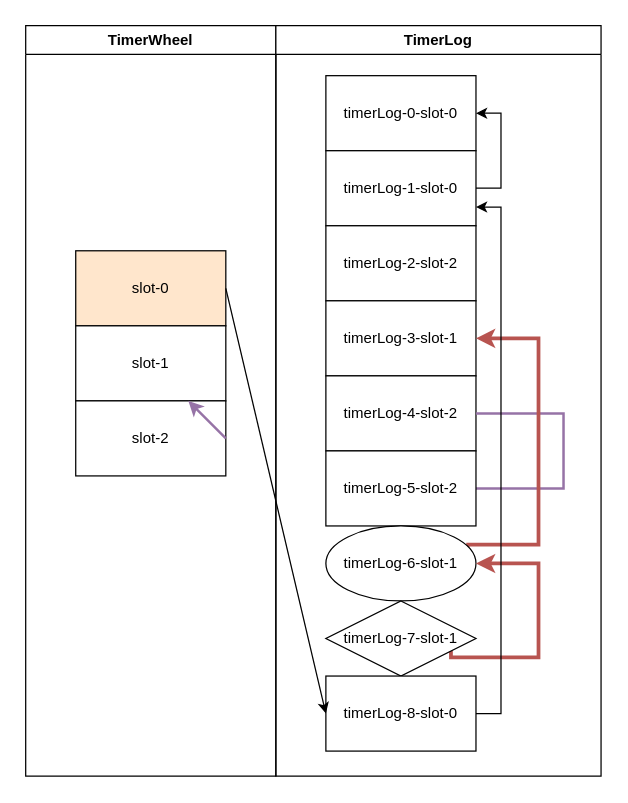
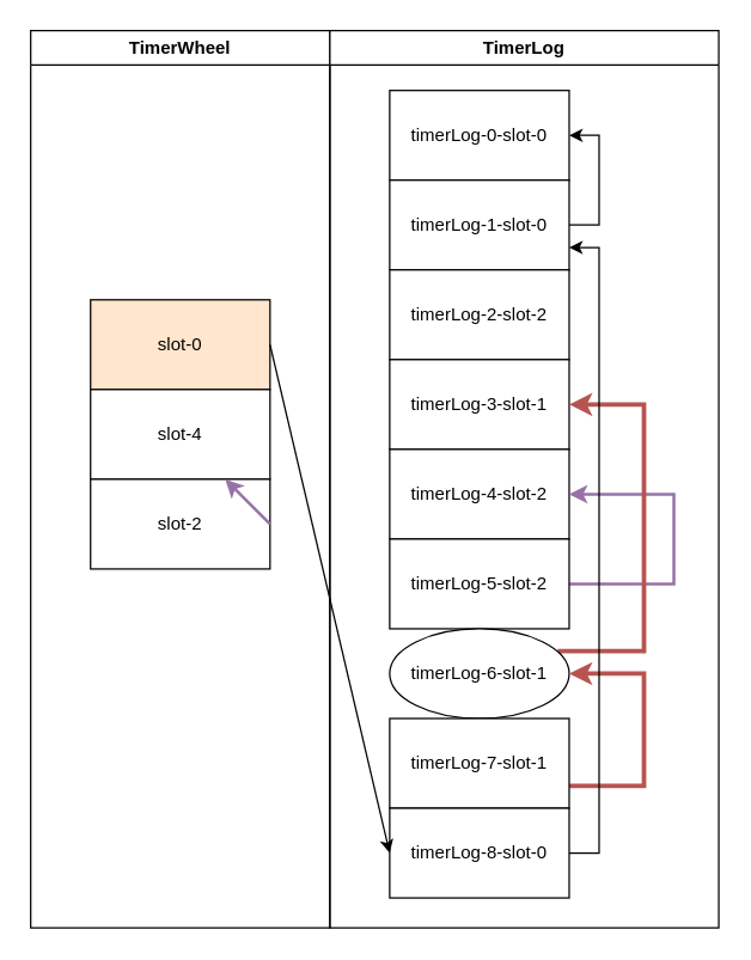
  <mxCell id="0" />
  <mxCell id="1" parent="0" />
  <mxCell id="2" value="TimerWheel" style="swimlane;whiteSpace=wrap;html=1;" vertex="1" parent="1"><mxGeometry x="20" y="20" width="200" height="600" as="geometry" /></mxCell>
  <mxCell id="3" value="slot-0" style="rounded=0;whiteSpace=wrap;html=1;fillColor=#ffe6cc;" vertex="1" parent="2"><mxGeometry x="40" y="180" width="120" height="60" as="geometry" /></mxCell>
- <mxCell id="4" value="slot-1" style="rounded=0;whiteSpace=wrap;html=1;" vertex="1" parent="2"><mxGeometry x="40" y="240" width="120" height="60" as="geometry" /></mxCell>
+ <mxCell id="4" value="slot-4" style="rounded=0;whiteSpace=wrap;html=1;" vertex="1" parent="2"><mxGeometry x="40" y="240" width="120" height="60" as="geometry" /></mxCell>
  <mxCell id="5" value="slot-2" style="rounded=0;whiteSpace=wrap;html=1;" vertex="1" parent="2"><mxGeometry x="40" y="300" width="120" height="60" as="geometry" /></mxCell>
  <mxCell id="6" value="TimerLog" style="swimlane;whiteSpace=wrap;html=1;" vertex="1" parent="1"><mxGeometry x="220" y="20" width="260" height="600" as="geometry" /></mxCell>
  <mxCell id="7" value="timerLog-0-slot-0" style="rounded=0;whiteSpace=wrap;html=1;" vertex="1" parent="6"><mxGeometry x="40" y="40" width="120" height="60" as="geometry" /></mxCell>
  <mxCell id="8" style="edgeStyle=orthogonalEdgeStyle;rounded=0;orthogonalLoop=1;jettySize=auto;html=1;exitX=1;exitY=0.5;exitDx=0;exitDy=0;entryX=1;entryY=0.5;entryDx=0;entryDy=0;" edge="1" parent="6" source="9" target="7"><mxGeometry relative="1" as="geometry" /></mxCell>
  <mxCell id="9" value="timerLog-1-slot-0" style="rounded=0;whiteSpace=wrap;html=1;" vertex="1" parent="6"><mxGeometry x="40" y="100" width="120" height="60" as="geometry" /></mxCell>
  <mxCell id="10" value="timerLog-2-slot-2" style="rounded=0;whiteSpace=wrap;html=1;" vertex="1" parent="6"><mxGeometry x="40" y="160" width="120" height="60" as="geometry" /></mxCell>
  <mxCell id="11" value="timerLog-3-slot-1" style="rounded=0;whiteSpace=wrap;html=1;" vertex="1" parent="6"><mxGeometry x="40" y="220" width="120" height="60" as="geometry" /></mxCell>
  <mxCell id="12" value="timerLog-4-slot-2" style="rounded=0;whiteSpace=wrap;html=1;" vertex="1" parent="6"><mxGeometry x="40" y="280" width="120" height="60" as="geometry" /></mxCell>
- <mxCell id="13" style="edgeStyle=orthogonalEdgeStyle;rounded=0;orthogonalLoop=1;jettySize=auto;html=1;exitX=1;exitY=0.5;exitDx=0;exitDy=0;entryX=1;entryY=0.5;entryDx=0;entryDy=0;fillColor=#e1d5e7;strokeColor=#9673a6;strokeWidth=2;endArrow=none;" edge="1" parent="6" source="14" target="12"><mxGeometry relative="1" as="geometry"><Array as="points"><mxPoint x="230" y="370" /><mxPoint x="230" y="310" /></Array></mxGeometry></mxCell>
+ <mxCell id="13" style="edgeStyle=orthogonalEdgeStyle;rounded=0;orthogonalLoop=1;jettySize=auto;html=1;exitX=1;exitY=0.5;exitDx=0;exitDy=0;entryX=1;entryY=0.5;entryDx=0;entryDy=0;fillColor=#e1d5e7;strokeColor=#9673a6;strokeWidth=2;" edge="1" parent="6" source="14" target="12"><mxGeometry relative="1" as="geometry"><Array as="points"><mxPoint x="230" y="370" /><mxPoint x="230" y="310" /></Array></mxGeometry></mxCell>
  <mxCell id="14" value="timerLog-5-slot-2" style="rounded=0;whiteSpace=wrap;html=1;" vertex="1" parent="6"><mxGeometry x="40" y="340" width="120" height="60" as="geometry" /></mxCell>
  <mxCell id="15" style="edgeStyle=orthogonalEdgeStyle;rounded=0;orthogonalLoop=1;jettySize=auto;html=1;exitX=1;exitY=0.25;exitDx=0;exitDy=0;entryX=1;entryY=0.5;entryDx=0;entryDy=0;fillColor=#f8cecc;strokeColor=#b85450;strokeWidth=3;" edge="1" parent="6" source="16" target="11"><mxGeometry relative="1" as="geometry"><Array as="points"><mxPoint x="210" y="415" /><mxPoint x="210" y="250" /></Array></mxGeometry></mxCell>
  <mxCell id="16" value="timerLog-6-slot-1" style="ellipse;whiteSpace=wrap;html=1;" vertex="1" parent="6"><mxGeometry x="40" y="400" width="120" height="60" as="geometry" /></mxCell>
  <mxCell id="17" style="edgeStyle=orthogonalEdgeStyle;rounded=0;orthogonalLoop=1;jettySize=auto;html=1;exitX=1;exitY=0.75;exitDx=0;exitDy=0;entryX=1;entryY=0.5;entryDx=0;entryDy=0;fillColor=#f8cecc;strokeColor=#b85450;strokeWidth=3;" edge="1" parent="6" source="18" target="16"><mxGeometry relative="1" as="geometry"><Array as="points"><mxPoint x="210" y="505" /><mxPoint x="210" y="430" /></Array></mxGeometry></mxCell>
- <mxCell id="18" value="timerLog-7-slot-1" style="rhombus;whiteSpace=wrap;html=1;" vertex="1" parent="6"><mxGeometry x="40" y="460" width="120" height="60" as="geometry" /></mxCell>
+ <mxCell id="18" value="timerLog-7-slot-1" style="rounded=0;whiteSpace=wrap;html=1;" vertex="1" parent="6"><mxGeometry x="40" y="460" width="120" height="60" as="geometry" /></mxCell>
  <mxCell id="19" style="edgeStyle=orthogonalEdgeStyle;rounded=0;orthogonalLoop=1;jettySize=auto;html=1;exitX=1;exitY=0.5;exitDx=0;exitDy=0;entryX=1;entryY=0.75;entryDx=0;entryDy=0;" edge="1" parent="6" source="20" target="9"><mxGeometry relative="1" as="geometry" /></mxCell>
  <mxCell id="20" value="timerLog-8-slot-0" style="rounded=0;whiteSpace=wrap;html=1;" vertex="1" parent="6"><mxGeometry x="40" y="520" width="120" height="60" as="geometry" /></mxCell>
  <mxCell id="21" value="" style="rounded=0;orthogonalLoop=1;jettySize=auto;html=1;entryX=0;entryY=0.5;entryDx=0;entryDy=0;exitX=1;exitY=0.5;exitDx=0;exitDy=0;" edge="1" parent="1" source="3" target="20"><mxGeometry relative="1" as="geometry" /></mxCell>
  <mxCell id="22" style="edgeStyle=none;rounded=0;orthogonalLoop=1;jettySize=auto;html=1;exitX=1;exitY=0.5;exitDx=0;exitDy=0;fillColor=#e1d5e7;strokeColor=#9673a6;strokeWidth=2;" edge="1" parent="1" source="5" target="4"><mxGeometry relative="1" as="geometry" /></mxCell>
